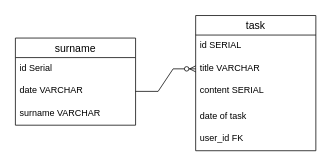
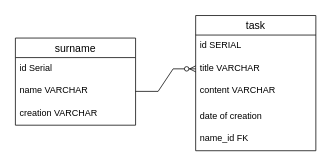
  <mxCell id="0" />
  <mxCell id="1" parent="0" />
  <mxCell id="2" value="task" style="swimlane;fontStyle=0;childLayout=stackLayout;horizontal=1;startSize=26;horizontalStack=0;resizeParent=1;resizeParentMax=0;resizeLast=0;collapsible=1;marginBottom=0;align=center;fontSize=14;" vertex="1" parent="1"><mxGeometry x="260" y="20" width="160" height="180" as="geometry" /></mxCell>
  <mxCell id="3" value="id SERIAL" style="text;strokeColor=none;fillColor=none;spacingLeft=4;spacingRight=4;overflow=hidden;rotatable=0;points=[[0,0.5],[1,0.5]];portConstraint=eastwest;fontSize=12;" vertex="1" parent="2"><mxGeometry y="26" width="160" height="30" as="geometry" /></mxCell>
  <mxCell id="4" value="title VARCHAR" style="text;strokeColor=none;fillColor=none;spacingLeft=4;spacingRight=4;overflow=hidden;rotatable=0;points=[[0,0.5],[1,0.5]];portConstraint=eastwest;fontSize=12;" vertex="1" parent="2"><mxGeometry y="56" width="160" height="30" as="geometry" /></mxCell>
- <mxCell id="5" value="content SERIAL&#10;&#10;" style="text;strokeColor=none;fillColor=none;spacingLeft=4;spacingRight=4;overflow=hidden;rotatable=0;points=[[0,0.5],[1,0.5]];portConstraint=eastwest;fontSize=12;" vertex="1" parent="2"><mxGeometry y="86" width="160" height="34" as="geometry" /></mxCell>
- <mxCell id="6" value="date of task&#10;" style="text;strokeColor=none;fillColor=none;spacingLeft=4;spacingRight=4;overflow=hidden;rotatable=0;points=[[0,0.5],[1,0.5]];portConstraint=eastwest;fontSize=12;" vertex="1" parent="2"><mxGeometry y="120" width="160" height="30" as="geometry" /></mxCell>
- <mxCell id="7" value="user_id FK" style="text;strokeColor=none;fillColor=none;spacingLeft=4;spacingRight=4;overflow=hidden;rotatable=0;points=[[0,0.5],[1,0.5]];portConstraint=eastwest;fontSize=12;" vertex="1" parent="2"><mxGeometry y="150" width="160" height="30" as="geometry" /></mxCell>
+ <mxCell id="5" value="content VARCHAR&#10;&#10;" style="text;strokeColor=none;fillColor=none;spacingLeft=4;spacingRight=4;overflow=hidden;rotatable=0;points=[[0,0.5],[1,0.5]];portConstraint=eastwest;fontSize=12;" vertex="1" parent="2"><mxGeometry y="86" width="160" height="34" as="geometry" /></mxCell>
+ <mxCell id="6" value="date of creation&#10;" style="text;strokeColor=none;fillColor=none;spacingLeft=4;spacingRight=4;overflow=hidden;rotatable=0;points=[[0,0.5],[1,0.5]];portConstraint=eastwest;fontSize=12;" vertex="1" parent="2"><mxGeometry y="120" width="160" height="30" as="geometry" /></mxCell>
+ <mxCell id="7" value="name_id FK" style="text;strokeColor=none;fillColor=none;spacingLeft=4;spacingRight=4;overflow=hidden;rotatable=0;points=[[0,0.5],[1,0.5]];portConstraint=eastwest;fontSize=12;" vertex="1" parent="2"><mxGeometry y="150" width="160" height="30" as="geometry" /></mxCell>
  <mxCell id="8" value="surname" style="swimlane;fontStyle=0;childLayout=stackLayout;horizontal=1;startSize=26;horizontalStack=0;resizeParent=1;resizeParentMax=0;resizeLast=0;collapsible=1;marginBottom=0;align=center;fontSize=14;" vertex="1" parent="1"><mxGeometry x="20" y="50" width="160" height="116" as="geometry" /></mxCell>
  <mxCell id="9" value="id Serial" style="text;strokeColor=none;fillColor=none;spacingLeft=4;spacingRight=4;overflow=hidden;rotatable=0;points=[[0,0.5],[1,0.5]];portConstraint=eastwest;fontSize=12;" vertex="1" parent="8"><mxGeometry y="26" width="160" height="30" as="geometry" /></mxCell>
- <mxCell id="10" value="date VARCHAR" style="text;strokeColor=none;fillColor=none;spacingLeft=4;spacingRight=4;overflow=hidden;rotatable=0;points=[[0,0.5],[1,0.5]];portConstraint=eastwest;fontSize=12;" vertex="1" parent="8"><mxGeometry y="56" width="160" height="30" as="geometry" /></mxCell>
- <mxCell id="11" value="surname VARCHAR" style="text;strokeColor=none;fillColor=none;spacingLeft=4;spacingRight=4;overflow=hidden;rotatable=0;points=[[0,0.5],[1,0.5]];portConstraint=eastwest;fontSize=12;" vertex="1" parent="8"><mxGeometry y="86" width="160" height="30" as="geometry" /></mxCell>
+ <mxCell id="10" value="name VARCHAR" style="text;strokeColor=none;fillColor=none;spacingLeft=4;spacingRight=4;overflow=hidden;rotatable=0;points=[[0,0.5],[1,0.5]];portConstraint=eastwest;fontSize=12;" vertex="1" parent="8"><mxGeometry y="56" width="160" height="30" as="geometry" /></mxCell>
+ <mxCell id="11" value="creation VARCHAR" style="text;strokeColor=none;fillColor=none;spacingLeft=4;spacingRight=4;overflow=hidden;rotatable=0;points=[[0,0.5],[1,0.5]];portConstraint=eastwest;fontSize=12;" vertex="1" parent="8"><mxGeometry y="86" width="160" height="30" as="geometry" /></mxCell>
  <mxCell id="12" value="" style="edgeStyle=entityRelationEdgeStyle;fontSize=12;html=1;endArrow=ERzeroToMany;endFill=1;rounded=0;exitX=1;exitY=0.5;exitDx=0;exitDy=0;entryX=0;entryY=0.5;entryDx=0;entryDy=0;" edge="1" parent="1" source="10" target="4"><mxGeometry width="100" height="100" relative="1" as="geometry"><mxPoint x="250" y="260" as="sourcePoint" /><mxPoint x="350" y="160" as="targetPoint" /></mxGeometry></mxCell>
